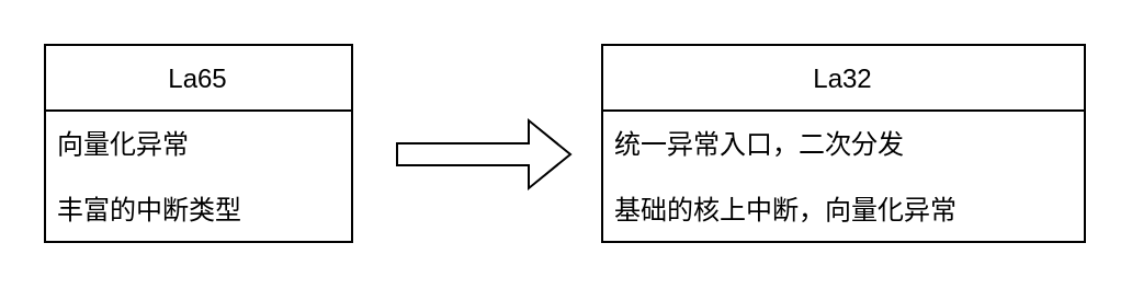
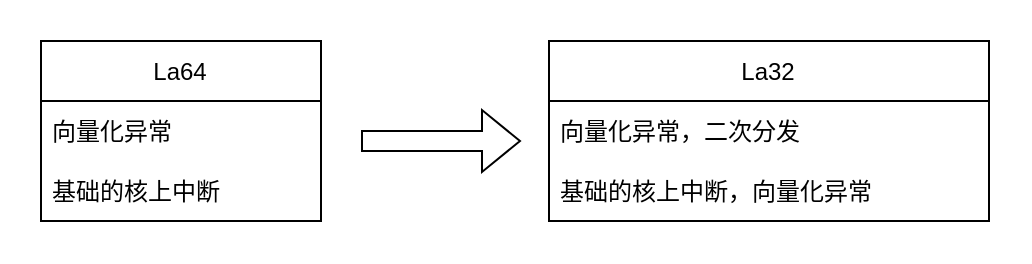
  <mxCell id="0" />
  <mxCell id="1" parent="0" />
- <mxCell id="2" value="La65" style="swimlane;fontStyle=0;childLayout=stackLayout;horizontal=1;startSize=30;horizontalStack=0;resizeParent=1;resizeParentMax=0;resizeLast=0;collapsible=1;marginBottom=0;" parent="1" vertex="1"><mxGeometry x="20" y="20" width="140" height="90" as="geometry" /></mxCell>
+ <mxCell id="2" value="La64" style="swimlane;fontStyle=0;childLayout=stackLayout;horizontal=1;startSize=30;horizontalStack=0;resizeParent=1;resizeParentMax=0;resizeLast=0;collapsible=1;marginBottom=0;" parent="1" vertex="1"><mxGeometry x="20" y="20" width="140" height="90" as="geometry" /></mxCell>
  <mxCell id="3" value="向量化异常" style="text;strokeColor=none;fillColor=none;align=left;verticalAlign=middle;spacingLeft=4;spacingRight=4;overflow=hidden;points=[[0,0.5],[1,0.5]];portConstraint=eastwest;rotatable=0;" parent="2" vertex="1"><mxGeometry y="30" width="140" height="30" as="geometry" /></mxCell>
- <mxCell id="4" value="丰富的中断类型" style="text;strokeColor=none;fillColor=none;align=left;verticalAlign=middle;spacingLeft=4;spacingRight=4;overflow=hidden;points=[[0,0.5],[1,0.5]];portConstraint=eastwest;rotatable=0;" parent="2" vertex="1"><mxGeometry y="60" width="140" height="30" as="geometry" /></mxCell>
+ <mxCell id="4" value="基础的核上中断" style="text;strokeColor=none;fillColor=none;align=left;verticalAlign=middle;spacingLeft=4;spacingRight=4;overflow=hidden;points=[[0,0.5],[1,0.5]];portConstraint=eastwest;rotatable=0;" parent="2" vertex="1"><mxGeometry y="60" width="140" height="30" as="geometry" /></mxCell>
  <mxCell id="5" value="La32" style="swimlane;fontStyle=0;childLayout=stackLayout;horizontal=1;startSize=30;horizontalStack=0;resizeParent=1;resizeParentMax=0;resizeLast=0;collapsible=1;marginBottom=0;" parent="1" vertex="1"><mxGeometry x="274" y="20" width="220" height="90" as="geometry" /></mxCell>
- <mxCell id="6" value="统一异常入口，二次分发" style="text;strokeColor=none;fillColor=none;align=left;verticalAlign=middle;spacingLeft=4;spacingRight=4;overflow=hidden;points=[[0,0.5],[1,0.5]];portConstraint=eastwest;rotatable=0;" parent="5" vertex="1"><mxGeometry y="30" width="220" height="30" as="geometry" /></mxCell>
+ <mxCell id="6" value="向量化异常，二次分发" style="text;strokeColor=none;fillColor=none;align=left;verticalAlign=middle;spacingLeft=4;spacingRight=4;overflow=hidden;points=[[0,0.5],[1,0.5]];portConstraint=eastwest;rotatable=0;" parent="5" vertex="1"><mxGeometry y="30" width="220" height="30" as="geometry" /></mxCell>
  <mxCell id="7" value="基础的核上中断，向量化异常" style="text;strokeColor=none;fillColor=none;align=left;verticalAlign=middle;spacingLeft=4;spacingRight=4;overflow=hidden;points=[[0,0.5],[1,0.5]];portConstraint=eastwest;rotatable=0;" parent="5" vertex="1"><mxGeometry y="60" width="220" height="30" as="geometry" /></mxCell>
  <mxCell id="8" value="" style="shape=flexArrow;endArrow=classic;html=1;rounded=0;" parent="1" edge="1"><mxGeometry width="50" height="50" relative="1" as="geometry"><mxPoint x="180" y="70" as="sourcePoint" /><mxPoint x="260" y="70" as="targetPoint" /></mxGeometry></mxCell>
